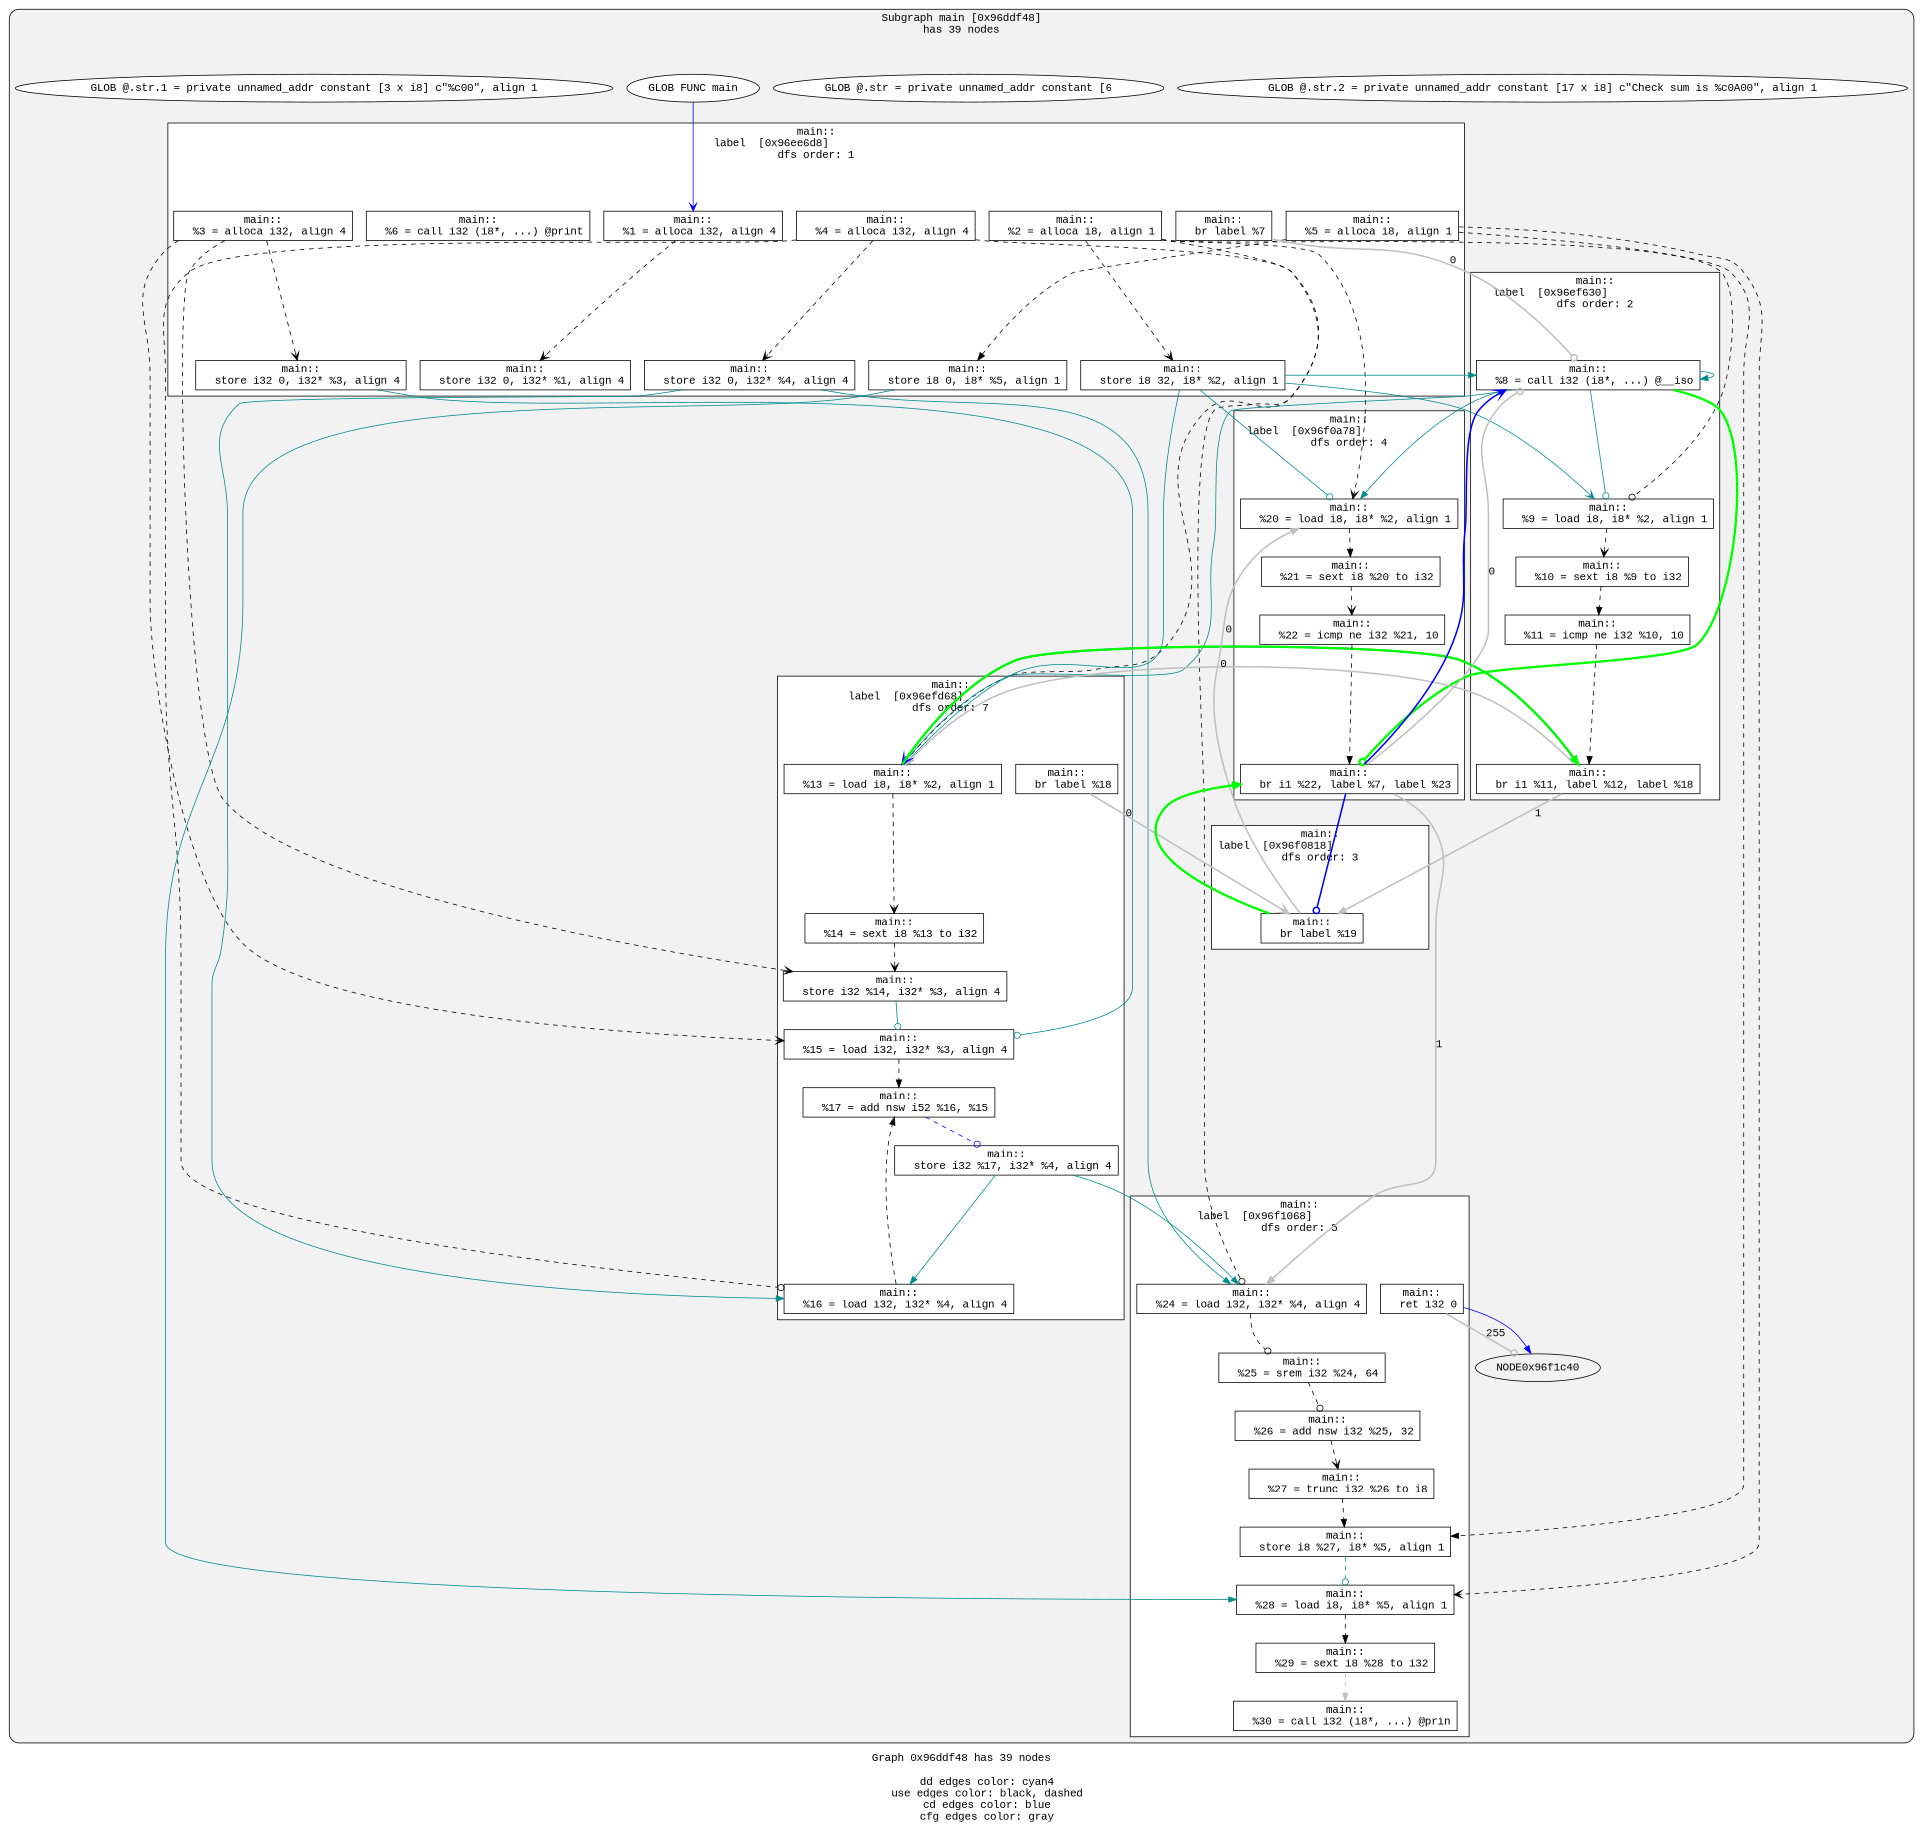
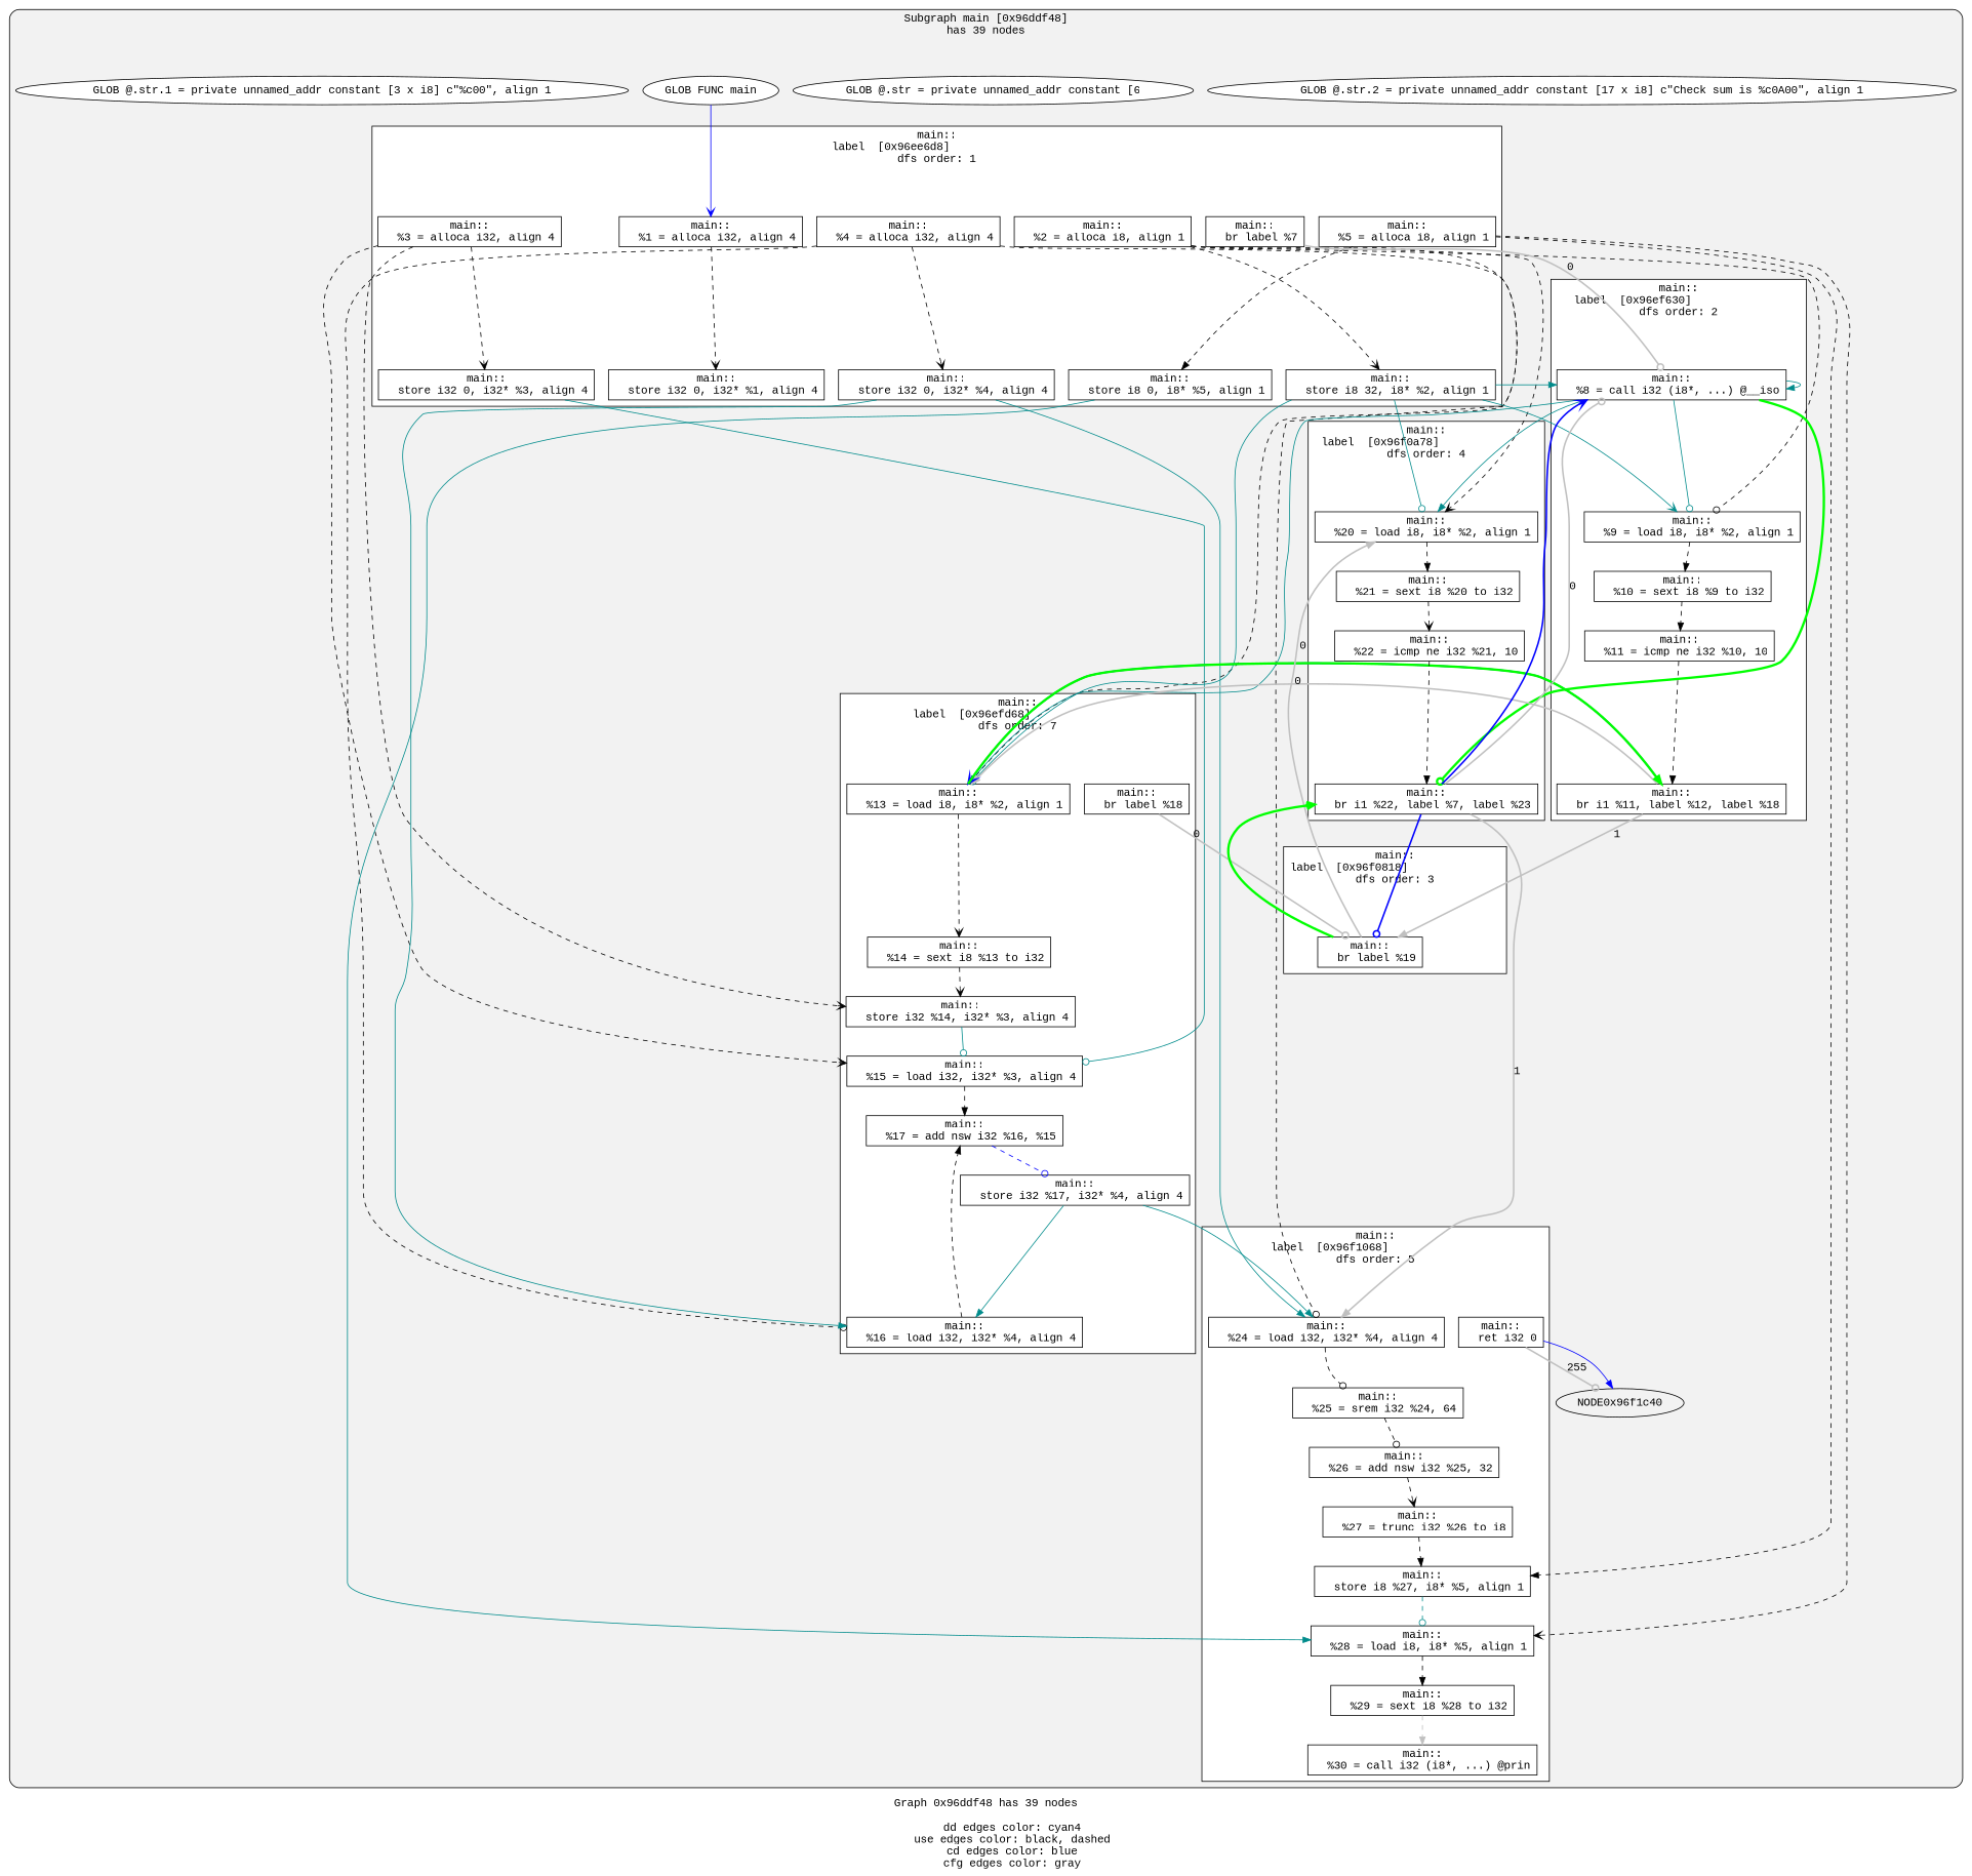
  digraph {
    compound=true
    fontname="Liberation Mono"
    label="Graph 0x96ddf48 has 39 nodes\n\n	dd edges color: cyan4\n	use edges color: black, dashed\n	cd edges color: blue\n	cfg edges color: gray"
    node [fillcolor=white fontname="Liberation Mono" shape=rect style=filled]
    edge [arrowhead=normal color=black fontname="Liberation Mono" rank=max style=dashed]
    n1 [label="main::\n  %1 = alloca i32, align 4"]
    n2 [label="main::\n  %2 = alloca i8, align 1"]
    n3 [label="main::\n  %3 = alloca i32, align 4"]
    n4 [label="main::\n  %4 = alloca i32, align 4"]
    n5 [label="main::\n  %5 = alloca i8, align 1"]
    n6 [label="main::\n  store i32 0, i32* %1, align 4"]
-   n7 [label="main::\n  %6 = call i32 (i8*, ...) @print"]
    n8 [label="main::\n  store i32 0, i32* %4, align 4"]
    n9 [label="main::\n  store i8 0, i8* %5, align 1"]
    n10 [label="main::\n  store i32 0, i32* %3, align 4"]
    n11 [label="main::\n  store i8 32, i8* %2, align 1"]
    n12 [label="main::\n  br label %7"]
    n13 [label="main::\n  %8 = call i32 (i8*, ...) @__iso"]
    n14 [label="main::\n  %9 = load i8, i8* %2, align 1"]
    n15 [label="main::\n  %10 = sext i8 %9 to i32"]
    n16 [label="main::\n  %11 = icmp ne i32 %10, 10"]
    n17 [label="main::\n  br i1 %11, label %12, label %18"]
    n18 [label="main::\n  %13 = load i8, i8* %2, align 1"]
    n19 [label="main::\n  %14 = sext i8 %13 to i32"]
    n20 [label="main::\n  store i32 %14, i32* %3, align 4"]
    n21 [label="main::\n  %15 = load i32, i32* %3, align 4"]
    n22 [label="main::\n  %16 = load i32, i32* %4, align 4"]
-   n23 [label="main::\n  %17 = add nsw i52 %16, %15"]
+   n23 [label="main::\n  %17 = add nsw i32 %16, %15"]
    n24 [label="main::\n  store i32 %17, i32* %4, align 4"]
    n25 [label="main::\n  br label %18"]
    n26 [label="main::\n  br label %19"]
    n27 [label="main::\n  %20 = load i8, i8* %2, align 1"]
    n28 [label="main::\n  %21 = sext i8 %20 to i32"]
    n29 [label="main::\n  %22 = icmp ne i32 %21, 10"]
    n30 [label="main::\n  br i1 %22, label %7, label %23"]
    n31 [label="main::\n  %24 = load i32, i32* %4, align 4"]
    n32 [label="main::\n  %25 = srem i32 %24, 64"]
    n33 [label="main::\n  %26 = add nsw i32 %25, 32"]
    n34 [label="main::\n  %27 = trunc i32 %26 to i8"]
    n35 [label="main::\n  store i8 %27, i8* %5, align 1"]
    n36 [label="main::\n  %28 = load i8, i8* %5, align 1"]
    n37 [label="main::\n  %29 = sext i8 %28 to i32"]
    n38 [label="main::\n  %30 = call i32 (i8*, ...) @prin"]
    n39 [label="main::\n  ret i32 0"]
    NODE0x96f1c40 [fillcolor="" shape="" style=""]
    n41 [label="GLOB @.str.2 = private unnamed_addr constant [17 x i8] c\"Check sum is %c\0A\00\", align 1" shape=""]
    n42 [label="GLOB @.str = private unnamed_addr constant [6" shape=""]
    n43 [label="GLOB FUNC main" shape=""]
    n44 [label="GLOB @.str.1 = private unnamed_addr constant [3 x i8] c\"%c\00\", align 1" shape=""]
    subgraph cluster_1 {
      fillcolor=gray95
      label="Subgraph main [0x96ddf48]\nhas 39 nodes\n"
      style="filled, rounded"
      NODE0x96f1c40
      n41
      n42
      n43
      n44
      subgraph cluster_2 {
        fillcolor=white
        label="main::\nlabel  [0x96ee6d8]		\ndfs order: 1"
        style=filled
        n1
        n2
        n3
        n4
        n5
        n6
-       n7
        n8
        n9
        n10
        n11
        n12
      }
      subgraph cluster_3 {
        fillcolor=white
        label="main::\nlabel  [0x96ef630]		\ndfs order: 2"
        style=filled
        n13
        n14
        n15
        n16
        n17
      }
      subgraph cluster_4 {
        fillcolor=white
        label="main::\nlabel  [0x96efd68]		\ndfs order: 7"
        style=filled
        n18
        n19
        n20
        n21
        n22
        n23
        n24
        n25
      }
      subgraph cluster_5 {
        fillcolor=white
        label="main::\nlabel  [0x96f0818]		\ndfs order: 3"
        style=filled
        n26
      }
      subgraph cluster_6 {
        fillcolor=white
        label="main::\nlabel  [0x96f0a78]		\ndfs order: 4"
        style=filled
        n27
        n28
        n29
        n30
      }
      subgraph cluster_7 {
        fillcolor=white
        label="main::\nlabel  [0x96f1068]		\ndfs order: 5"
        style=filled
        n31
        n32
        n33
        n34
        n35
        n36
        n37
        n38
        n39
      }
    }
    n1 -> n6 [arrowhead=vee]
    n2 -> n11 [arrowhead=vee]
    n2 -> n14 [arrowhead=odot]
    n2 -> n18
    n2 -> n27 [arrowhead=vee]
    n3 -> n10 [arrowhead=vee]
    n3 -> n20 [arrowhead=vee]
    n3 -> n21 [arrowhead=vee]
    n4 -> n8 [arrowhead=vee]
    n4 -> n22 [arrowhead=odot]
    n4 -> n31 [arrowhead=odot]
    n5 -> n9
    n5 -> n35
    n5 -> n36 [arrowhead=vee]
    n8 -> n22 [color=cyan4 style=""]
    n8 -> n31 [color=cyan4 style=""]
    n9 -> n36 [color=cyan4 style=""]
    n10 -> n21 [arrowhead=odot color=cyan4 style=""]
    n11 -> n13 [color=cyan4 style=""]
    n11 -> n14 [arrowhead=vee color=cyan4 style=""]
    n11 -> n18 [arrowhead=odot color=cyan4 style=""]
    n11 -> n27 [arrowhead=odot color=cyan4 style=""]
    n12 -> n13 [arrowhead=odot color=gray label=0 penwidth=2 rank="" style=""]
    n13 -> n13 [color=cyan4 style=""]
    n13 -> n14 [arrowhead=odot color=cyan4 style=""]
    n13 -> n18 [color=cyan4 style=""]
    n13 -> n27 [color=cyan4 style=""]
    n13 -> n30 [arrowhead=odot color=green constraint=false penwidth=3 rank="" style=""]
-   n14 -> n15 [arrowhead=vee]
+   n14 -> n15
    n15 -> n16
    n16 -> n17
    n17 -> n18 [color=gray label=0 penwidth=2 rank="" style=""]
    n17 -> n18 [arrowhead=vee color=blue penwidth=2 rank="" style=""]
    n17 -> n26 [color=gray label=1 penwidth=2 rank="" style=""]
    n18 -> n17 [color=green constraint=false penwidth=3 rank="" style=""]
    n18 -> n19 [arrowhead=vee]
    n19 -> n20 [arrowhead=vee]
    n20 -> n21 [arrowhead=odot color=cyan4 style=""]
    n21 -> n23
    n22 -> n23
    n23 -> n24 [arrowhead=odot color=blue]
    n24 -> n22 [color=cyan4 style=""]
    n24 -> n31 [color=cyan4 style=""]
-   n25 -> n26 [arrowhead=vee color=gray label=0 penwidth=2 rank="" style=""]
+   n25 -> n26 [arrowhead=odot color=gray label=0 penwidth=2 rank="" style=""]
    n26 -> n27 [color=gray label=0 penwidth=2 rank="" style=""]
    n26 -> n30 [arrowhead=vee color=green constraint=false penwidth=3 rank="" style=""]
    n27 -> n28
    n28 -> n29 [arrowhead=vee]
    n29 -> n30
    n30 -> n13 [arrowhead=odot color=gray label=0 penwidth=2 rank="" style=""]
    n30 -> n13 [arrowhead=vee color=blue penwidth=2 rank="" style=""]
    n30 -> n26 [arrowhead=odot color=blue penwidth=2 rank="" style=""]
    n30 -> n31 [color=gray label=1 penwidth=2 rank="" style=""]
    n31 -> n32 [arrowhead=odot]
    n32 -> n33 [arrowhead=odot]
    n33 -> n34 [arrowhead=vee]
    n34 -> n35
    n35 -> n36 [arrowhead=odot color=cyan4]
    n36 -> n37
    n37 -> n38 [color=gray]
    n39 -> NODE0x96f1c40 [arrowhead=odot color=gray label=255 penwidth=2 rank="" style=""]
    n39 -> NODE0x96f1c40 [color=blue rank="" style=""]
    n43 -> n1 [arrowhead=vee color=blue rank="" style=""]
  }
